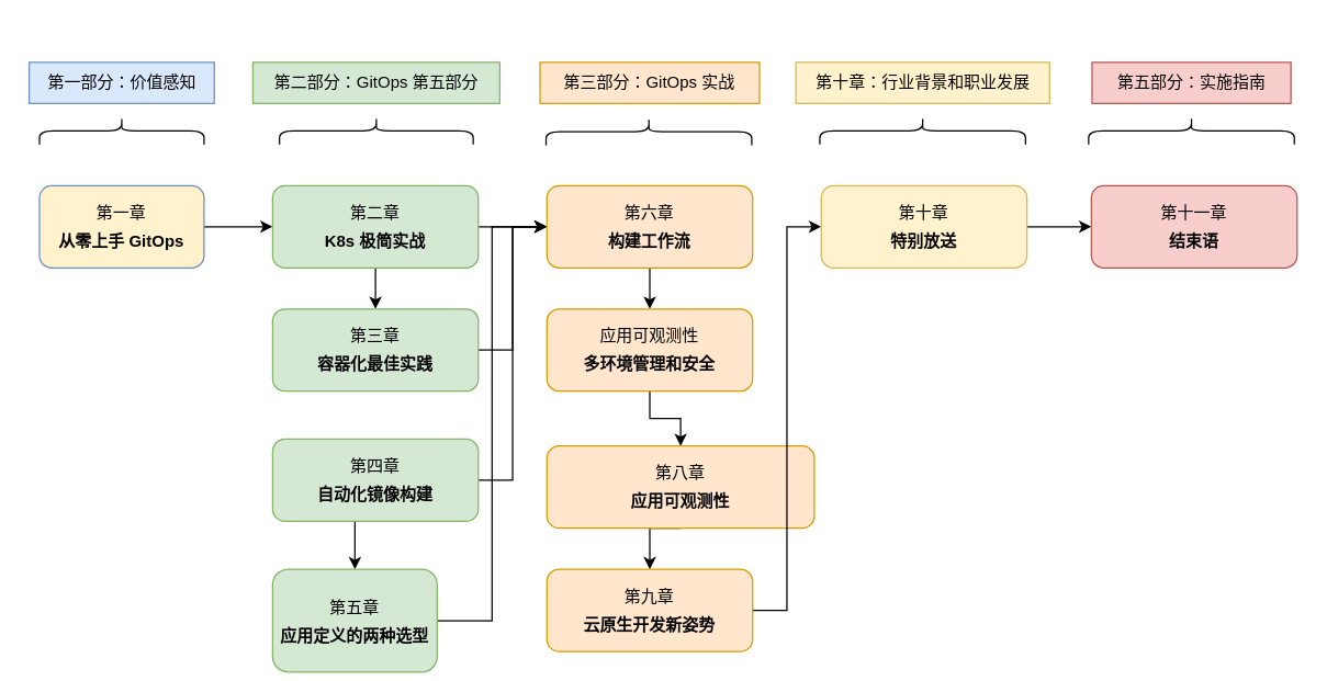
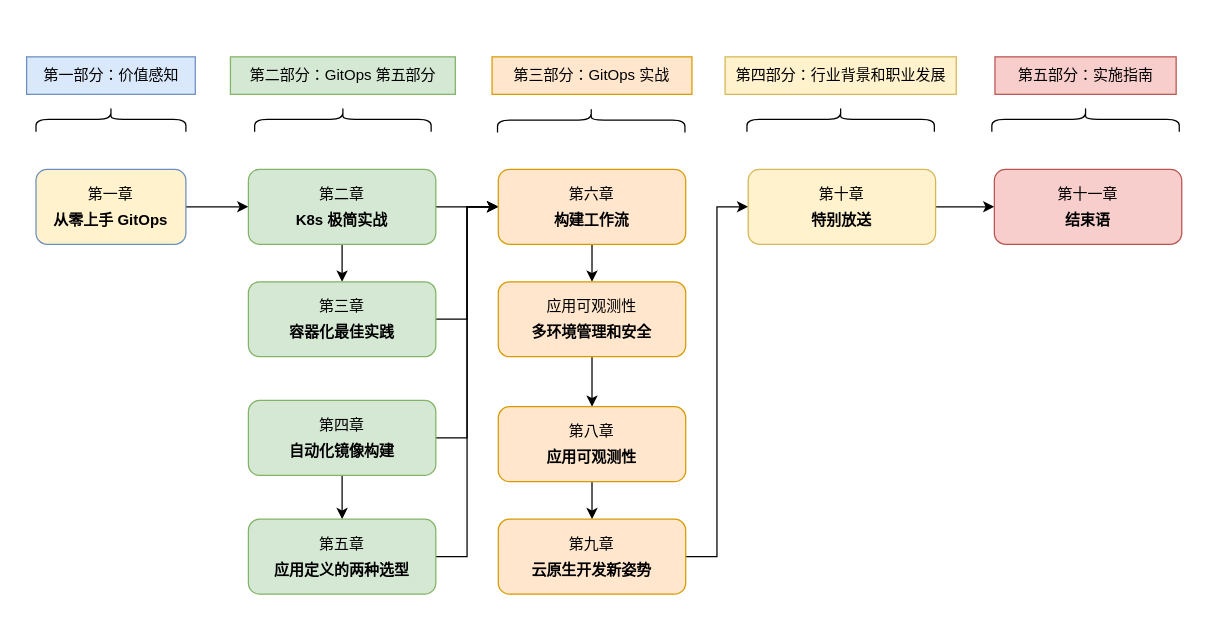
  <mxCell id="0" />
  <mxCell id="1" parent="0" />
  <mxCell id="2" style="edgeStyle=orthogonalEdgeStyle;rounded=0;orthogonalLoop=1;jettySize=auto;html=1;exitX=1;exitY=0.5;exitDx=0;exitDy=0;entryX=0;entryY=0.5;entryDx=0;entryDy=0;curved=1;" edge="1" parent="1" source="3" target="6"><mxGeometry relative="1" as="geometry" /></mxCell>
  <mxCell id="3" value="&lt;p style=&quot;line-height: 1.7;&quot;&gt;第一章&lt;br&gt;&lt;b&gt;从零上手 GitOps&lt;/b&gt;&lt;/p&gt;" style="rounded=1;whiteSpace=wrap;html=1;fillColor=#fff2cc;strokeColor=#6c8ebf;" vertex="1" parent="1"><mxGeometry x="28" y="135" width="120" height="60" as="geometry" /></mxCell>
  <mxCell id="4" style="edgeStyle=orthogonalEdgeStyle;rounded=0;orthogonalLoop=1;jettySize=auto;html=1;exitX=1;exitY=0.5;exitDx=0;exitDy=0;entryX=0;entryY=0.5;entryDx=0;entryDy=0;" edge="1" parent="1" source="6" target="20"><mxGeometry relative="1" as="geometry" /></mxCell>
  <mxCell id="5" style="edgeStyle=orthogonalEdgeStyle;rounded=0;orthogonalLoop=1;jettySize=auto;html=1;exitX=0.5;exitY=1;exitDx=0;exitDy=0;" edge="1" parent="1" source="6" target="8"><mxGeometry relative="1" as="geometry" /></mxCell>
  <mxCell id="6" value="&lt;p style=&quot;line-height: 1.7;&quot;&gt;第二章&lt;br&gt;&lt;b&gt;K8s 极简实战&lt;/b&gt;&lt;/p&gt;" style="rounded=1;whiteSpace=wrap;html=1;fillColor=#d5e8d4;strokeColor=#82b366;" vertex="1" parent="1"><mxGeometry x="198" y="135" width="150" height="60" as="geometry" /></mxCell>
  <mxCell id="7" style="edgeStyle=orthogonalEdgeStyle;rounded=0;orthogonalLoop=1;jettySize=auto;html=1;exitX=1;exitY=0.5;exitDx=0;exitDy=0;entryX=0;entryY=0.5;entryDx=0;entryDy=0;" edge="1" parent="1" source="8" target="20"><mxGeometry relative="1" as="geometry"><mxPoint x="398" y="165" as="targetPoint" /></mxGeometry></mxCell>
  <mxCell id="8" value="&lt;p style=&quot;line-height: 1.7;&quot;&gt;第三章&lt;br&gt;&lt;b&gt;容器化最佳实践&lt;/b&gt;&lt;/p&gt;" style="rounded=1;whiteSpace=wrap;html=1;fillColor=#d5e8d4;strokeColor=#82b366;" vertex="1" parent="1"><mxGeometry x="198" y="225" width="150" height="60" as="geometry" /></mxCell>
  <mxCell id="9" style="edgeStyle=orthogonalEdgeStyle;rounded=0;orthogonalLoop=1;jettySize=auto;html=1;exitX=1;exitY=0.5;exitDx=0;exitDy=0;entryX=0;entryY=0.5;entryDx=0;entryDy=0;" edge="1" parent="1" source="11" target="20"><mxGeometry relative="1" as="geometry" /></mxCell>
  <mxCell id="10" style="edgeStyle=orthogonalEdgeStyle;rounded=0;orthogonalLoop=1;jettySize=auto;html=1;exitX=0.5;exitY=1;exitDx=0;exitDy=0;entryX=0.5;entryY=0;entryDx=0;entryDy=0;" edge="1" parent="1" source="11" target="13"><mxGeometry relative="1" as="geometry" /></mxCell>
  <mxCell id="11" value="&lt;p style=&quot;line-height: 1.7;&quot;&gt;第四章&lt;br&gt;&lt;b&gt;自动化镜像构建&lt;/b&gt;&lt;/p&gt;" style="rounded=1;whiteSpace=wrap;html=1;fillColor=#d5e8d4;strokeColor=#82b366;" vertex="1" parent="1"><mxGeometry x="198" y="320" width="150" height="60" as="geometry" /></mxCell>
  <mxCell id="12" style="edgeStyle=orthogonalEdgeStyle;rounded=0;orthogonalLoop=1;jettySize=auto;html=1;exitX=1;exitY=0.5;exitDx=0;exitDy=0;entryX=0;entryY=0.5;entryDx=0;entryDy=0;" edge="1" parent="1" source="13" target="20"><mxGeometry relative="1" as="geometry" /></mxCell>
- <mxCell id="13" value="&lt;p style=&quot;line-height: 1.7;&quot;&gt;第五章&lt;br&gt;&lt;b&gt;应用定义的两种选型&lt;/b&gt;&lt;/p&gt;" style="rounded=1;whiteSpace=wrap;html=1;fillColor=#d5e8d4;strokeColor=#82b366;" vertex="1" parent="1"><mxGeometry x="198" y="415" width="120" height="75" as="geometry" /></mxCell>
+ <mxCell id="13" value="&lt;p style=&quot;line-height: 1.7;&quot;&gt;第五章&lt;br&gt;&lt;b&gt;应用定义的两种选型&lt;/b&gt;&lt;/p&gt;" style="rounded=1;whiteSpace=wrap;html=1;fillColor=#d5e8d4;strokeColor=#82b366;" vertex="1" parent="1"><mxGeometry x="198" y="415" width="150" height="60" as="geometry" /></mxCell>
  <mxCell id="14" value="" style="shape=curlyBracket;whiteSpace=wrap;html=1;rounded=1;flipH=1;rotation=-90;" vertex="1" parent="1"><mxGeometry x="78" y="35" width="20" height="120" as="geometry" /></mxCell>
  <mxCell id="15" value="第一部分：价值感知" style="text;html=1;strokeColor=#6c8ebf;fillColor=#dae8fc;align=center;verticalAlign=middle;whiteSpace=wrap;rounded=0;" vertex="1" parent="1"><mxGeometry x="20.5" y="45" width="135" height="30" as="geometry" /></mxCell>
  <mxCell id="16" value="" style="shape=curlyBracket;whiteSpace=wrap;html=1;rounded=1;flipH=1;rotation=-90;" vertex="1" parent="1"><mxGeometry x="263.63" y="24.38" width="20" height="141.25" as="geometry" /></mxCell>
  <mxCell id="17" value="第二部分：GitOps 第五部分" style="text;html=1;strokeColor=#82b366;fillColor=#d5e8d4;align=center;verticalAlign=middle;whiteSpace=wrap;rounded=0;" vertex="1" parent="1"><mxGeometry x="183.63" y="45" width="180" height="30" as="geometry" /></mxCell>
  <mxCell id="18" value="第三部分：GitOps 实战" style="text;html=1;strokeColor=#d79b00;fillColor=#ffe6cc;align=center;verticalAlign=middle;whiteSpace=wrap;rounded=0;" vertex="1" parent="1"><mxGeometry x="393" y="45" width="160" height="30" as="geometry" /></mxCell>
  <mxCell id="19" style="edgeStyle=orthogonalEdgeStyle;rounded=0;orthogonalLoop=1;jettySize=auto;html=1;exitX=0.5;exitY=1;exitDx=0;exitDy=0;" edge="1" parent="1" source="20" target="22"><mxGeometry relative="1" as="geometry" /></mxCell>
  <mxCell id="20" value="&lt;p style=&quot;line-height: 1.7;&quot;&gt;第六章&lt;br&gt;&lt;b&gt;构建工作流&lt;/b&gt;&lt;/p&gt;" style="rounded=1;whiteSpace=wrap;html=1;fillColor=#ffe6cc;strokeColor=#d79b00;" vertex="1" parent="1"><mxGeometry x="398" y="135" width="150" height="60" as="geometry" /></mxCell>
  <mxCell id="21" style="edgeStyle=orthogonalEdgeStyle;rounded=0;orthogonalLoop=1;jettySize=auto;html=1;exitX=0.5;exitY=1;exitDx=0;exitDy=0;" edge="1" parent="1" source="22" target="24"><mxGeometry relative="1" as="geometry" /></mxCell>
  <mxCell id="22" value="&lt;p style=&quot;line-height: 1.7;&quot;&gt;应用可观测性&lt;br&gt;&lt;b&gt;多环境管理和安全&lt;/b&gt;&lt;/p&gt;" style="rounded=1;whiteSpace=wrap;html=1;fillColor=#ffe6cc;strokeColor=#d79b00;" vertex="1" parent="1"><mxGeometry x="398" y="225" width="150" height="60" as="geometry" /></mxCell>
  <mxCell id="23" style="edgeStyle=orthogonalEdgeStyle;rounded=0;orthogonalLoop=1;jettySize=auto;html=1;exitX=0.5;exitY=1;exitDx=0;exitDy=0;entryX=0.5;entryY=0;entryDx=0;entryDy=0;" edge="1" parent="1" source="24" target="26"><mxGeometry relative="1" as="geometry" /></mxCell>
- <mxCell id="24" value="&lt;p style=&quot;line-height: 1.7;&quot;&gt;第八章&lt;br&gt;&lt;b&gt;应用可观测性&lt;/b&gt;&lt;/p&gt;" style="rounded=1;whiteSpace=wrap;html=1;fillColor=#ffe6cc;strokeColor=#d79b00;" vertex="1" parent="1"><mxGeometry x="398" y="325" width="195" height="60" as="geometry" /></mxCell>
+ <mxCell id="24" value="&lt;p style=&quot;line-height: 1.7;&quot;&gt;第八章&lt;br&gt;&lt;b&gt;应用可观测性&lt;/b&gt;&lt;/p&gt;" style="rounded=1;whiteSpace=wrap;html=1;fillColor=#ffe6cc;strokeColor=#d79b00;" vertex="1" parent="1"><mxGeometry x="398" y="325" width="150" height="60" as="geometry" /></mxCell>
  <mxCell id="25" style="edgeStyle=orthogonalEdgeStyle;rounded=0;orthogonalLoop=1;jettySize=auto;html=1;exitX=1;exitY=0.5;exitDx=0;exitDy=0;entryX=0;entryY=0.5;entryDx=0;entryDy=0;" edge="1" parent="1" source="26" target="28"><mxGeometry relative="1" as="geometry" /></mxCell>
  <mxCell id="26" value="&lt;p style=&quot;line-height: 1.7;&quot;&gt;第九章&lt;br&gt;&lt;b&gt;云原生开发新姿势&lt;/b&gt;&lt;/p&gt;" style="rounded=1;whiteSpace=wrap;html=1;fillColor=#ffe6cc;strokeColor=#d79b00;" vertex="1" parent="1"><mxGeometry x="398" y="415" width="150" height="60" as="geometry" /></mxCell>
  <mxCell id="27" style="edgeStyle=orthogonalEdgeStyle;rounded=0;orthogonalLoop=1;jettySize=auto;html=1;exitX=1;exitY=0.5;exitDx=0;exitDy=0;entryX=0;entryY=0.5;entryDx=0;entryDy=0;" edge="1" parent="1" source="28" target="29"><mxGeometry relative="1" as="geometry" /></mxCell>
  <mxCell id="28" value="&lt;p style=&quot;line-height: 1.7;&quot;&gt;第十章&lt;br&gt;&lt;b&gt;特别放送&lt;/b&gt;&lt;/p&gt;" style="rounded=1;whiteSpace=wrap;html=1;fillColor=#fff2cc;strokeColor=#d6b656;" vertex="1" parent="1"><mxGeometry x="598" y="135" width="150" height="60" as="geometry" /></mxCell>
  <mxCell id="29" value="&lt;p style=&quot;line-height: 1.7;&quot;&gt;第十一章&lt;br&gt;&lt;b&gt;结束语&lt;/b&gt;&lt;/p&gt;" style="rounded=1;whiteSpace=wrap;html=1;fillColor=#f8cecc;strokeColor=#b85450;" vertex="1" parent="1"><mxGeometry x="795" y="135" width="150" height="60" as="geometry" /></mxCell>
  <mxCell id="30" value="" style="shape=curlyBracket;whiteSpace=wrap;html=1;rounded=1;flipH=1;rotation=-90;" vertex="1" parent="1"><mxGeometry x="662" y="20" width="20" height="150" as="geometry" /></mxCell>
- <mxCell id="31" value="第十章：行业背景和职业发展" style="text;html=1;strokeColor=#d6b656;fillColor=#fff2cc;align=center;verticalAlign=middle;whiteSpace=wrap;rounded=0;" vertex="1" parent="1"><mxGeometry x="579.5" y="45" width="185" height="30" as="geometry" /></mxCell>
+ <mxCell id="31" value="第四部分：行业背景和职业发展" style="text;html=1;strokeColor=#d6b656;fillColor=#fff2cc;align=center;verticalAlign=middle;whiteSpace=wrap;rounded=0;" vertex="1" parent="1"><mxGeometry x="579.5" y="45" width="185" height="30" as="geometry" /></mxCell>
  <mxCell id="32" value="" style="shape=curlyBracket;whiteSpace=wrap;html=1;rounded=1;flipH=1;rotation=-90;" vertex="1" parent="1"><mxGeometry x="858" y="20" width="20" height="150" as="geometry" /></mxCell>
  <mxCell id="33" value="第五部分：实施指南" style="text;html=1;strokeColor=#b85450;fillColor=#f8cecc;align=center;verticalAlign=middle;whiteSpace=wrap;rounded=0;" vertex="1" parent="1"><mxGeometry x="795.5" y="45" width="145" height="30" as="geometry" /></mxCell>
  <mxCell id="34" value="" style="shape=curlyBracket;whiteSpace=wrap;html=1;rounded=1;flipH=1;rotation=-90;" vertex="1" parent="1"><mxGeometry x="462.38" y="20.63" width="20" height="150" as="geometry" /></mxCell>
